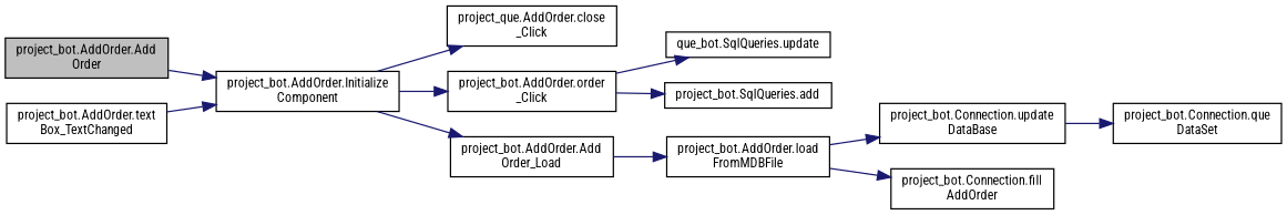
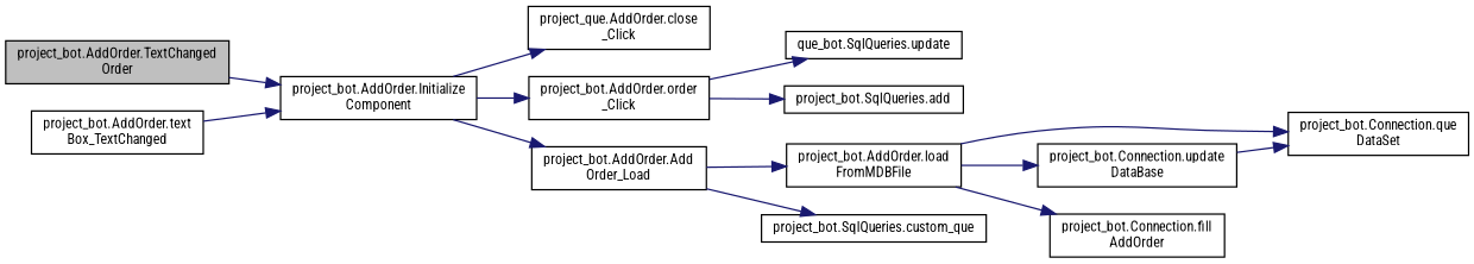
  digraph {
    fontname="Roboto Condensed"
    rankdir=LR
    node [color=black fillcolor=white fontname="Roboto Condensed" fontsize=10 shape=record style=filled]
    edge [color=midnightblue fontname="Roboto Condensed" fontsize=10 labelfontname=Helvetica labelfontsize=10 style=solid]
-   n1 [fillcolor=grey75 fontcolor=black height=0.2 label="project_bot.AddOrder.Add\lOrder" width=0.4]
+   n1 [fillcolor=grey75 fontcolor=black height=0.2 label="project_bot.AddOrder.TextChanged\lOrder" width=0.4]
    n2 [height=0.2 label="project_bot.AddOrder.Initialize\lComponent" width=0.4]
    n3 [height=0.2 label="project_que.AddOrder.close\l_Click" width=0.4]
    n4 [height=0.2 label="project_bot.AddOrder.order\l_Click" width=0.4]
    n5 [height=0.2 label="project_bot.AddOrder.Add\lOrder_Load" width=0.4]
    n6 [height=0.2 label="que_bot.SqlQueries.update" width=0.4]
    n7 [height=0.2 label="project_bot.SqlQueries.add" width=0.4]
    n8 [height=0.2 label="project_bot.AddOrder.text\lBox_TextChanged" width=0.4]
    n9 [height=0.2 label="project_bot.AddOrder.load\lFromMDBFile" width=0.4]
+   n10 [height=0.2 label="project_bot.SqlQueries.custom_que" width=0.4]
    n11 [height=0.2 label="project_bot.Connection.que\lDataSet" width=0.4]
    n12 [height=0.2 label="project_bot.Connection.update\lDataBase" width=0.4]
    n13 [height=0.2 label="project_bot.Connection.fill\lAddOrder" width=0.4]
    n1 -> n2
    n2 -> n3
    n2 -> n4
    n2 -> n5
    n4 -> n6
    n4 -> n7
    n5 -> n9
+   n5 -> n10
    n8 -> n2
+   n9 -> n11
    n9 -> n12
    n9 -> n13
    n12 -> n11
  }
